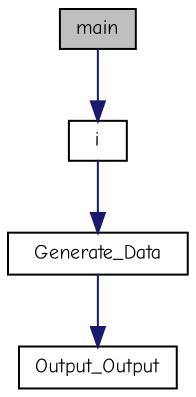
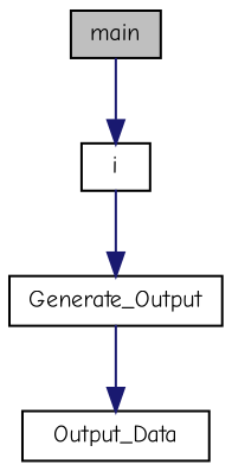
  digraph {
    fontname="Comic Neue"
    rankdir=TB
    node [color=black fillcolor=white fontname="Comic Neue" fontsize=10 shape=record style=filled]
    edge [color=midnightblue fontname="Comic Neue" fontsize=10 labelfontname=Helvetica labelfontsize=10 style=solid]
    n1 [fillcolor=grey75 fontcolor=black height=0.2 label=main width=0.4]
    n2 [height=0.2 label=i width=0.4]
-   n3 [height=0.2 label=Generate_Data width=0.4]
-   n4 [height=0.2 label=Output_Output width=0.4]
+   n3 [height=0.2 label=Generate_Output width=0.4]
+   n4 [height=0.2 label=Output_Data width=0.4]
    n1 -> n2
    n2 -> n3
    n3 -> n4
  }
